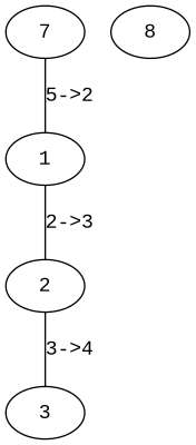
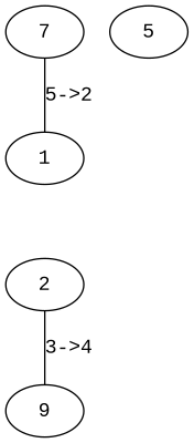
  graph {
    fontname="Liberation Mono"
    node [fontname="Liberation Mono"]
    edge [fontname="Liberation Mono"]
    1
    2
-   3
+   3 [label=9]
    n4 [label=7]
-   5 [label=8]
-   1 -- 2 [label="2->3"]
+   5
    2 -- 3 [label="3->4"]
    n4 -- 1 [label="5->2"]
  }
